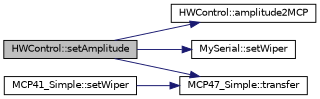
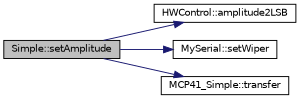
  digraph {
    rankdir=LR
    node [color=black fillcolor=white fontname=Helvetica fontsize=10 shape=record style=filled]
    edge [color=midnightblue fontname=Helvetica fontsize=10 labelfontname=Helvetica labelfontsize=10 style=solid]
-   n1 [fillcolor=grey75 fontcolor=black height=0.2 label="HWControl::setAmplitude" width=0.4]
-   n2 [height=0.2 label="HWControl::amplitude2MCP" width=0.4]
+   n1 [fillcolor=grey75 fontcolor=black height=0.2 label="Simple::setAmplitude" width=0.4]
+   n2 [height=0.2 label="HWControl::amplitude2LSB" width=0.4]
    n3 [height=0.2 label="MySerial::setWiper" width=0.4]
-   n4 [height=0.2 label="MCP47_Simple::transfer" width=0.4]
-   n5 [height=0.2 label="MCP41_Simple::setWiper" width=0.4]
+   n4 [height=0.2 label="MCP41_Simple::transfer" width=0.4]
    n1 -> n2
    n1 -> n3
    n1 -> n4
-   n5 -> n4
  }
